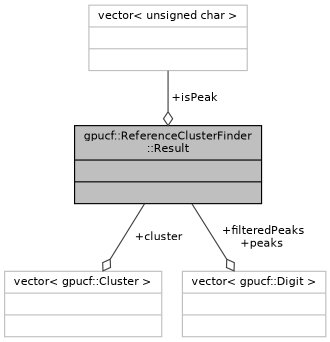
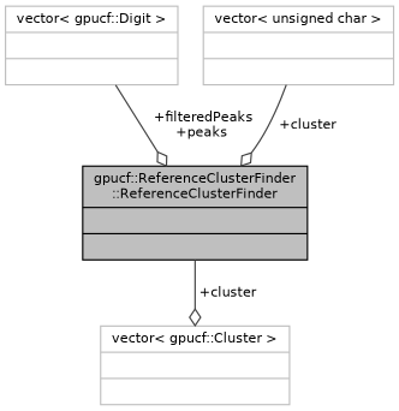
  digraph {
    node [color=grey75 fontname=Helvetica fontsize=10 shape=record]
    edge [arrowhead=odiamond color=grey25 fontname=Helvetica fontsize=10 labelfontname=Helvetica labelfontsize=10 style=solid]
-   n1 [color=black fillcolor=grey75 fontcolor=black height=0.2 label="{gpucf::ReferenceClusterFinder\l::Result\n||}" style=filled width=0.4]
+   n1 [color=black fillcolor=grey75 fontcolor=black height=0.2 label="{gpucf::ReferenceClusterFinder\l::ReferenceClusterFinder\n||}" style=filled width=0.4]
    n2 [height=0.2 label="{vector\< gpucf::Cluster \>\n||}" width=0.4]
    n3 [height=0.2 label="{vector\< gpucf::Digit \>\n||}" width=0.4]
    n4 [height=0.2 label="{vector\< unsigned char \>\n||}" width=0.4]
    n1 -> n2 [label=" +cluster"]
-   n1 -> n3 [label=" +filteredPeaks\n+peaks"]
-   n4 -> n1 [label=" +isPeak"]
+   n3 -> n1 [label=" +filteredPeaks\n+peaks"]
+   n4 -> n1 [label=" +cluster"]
  }
